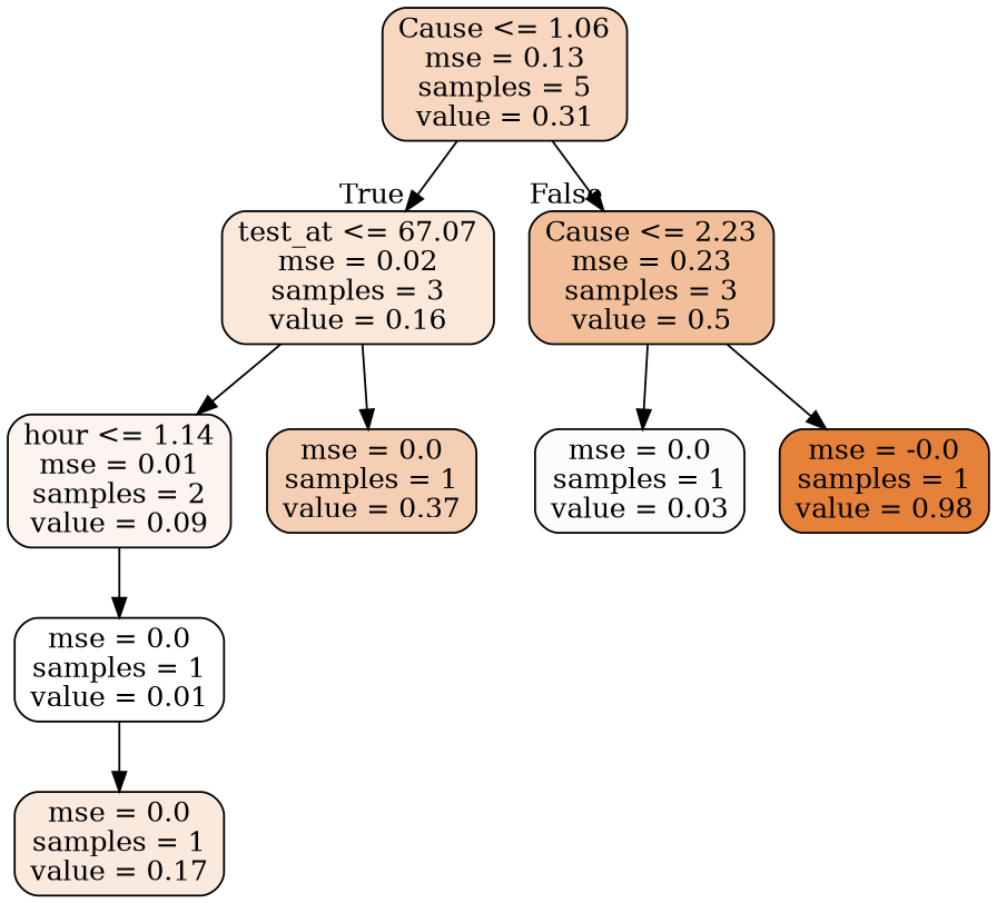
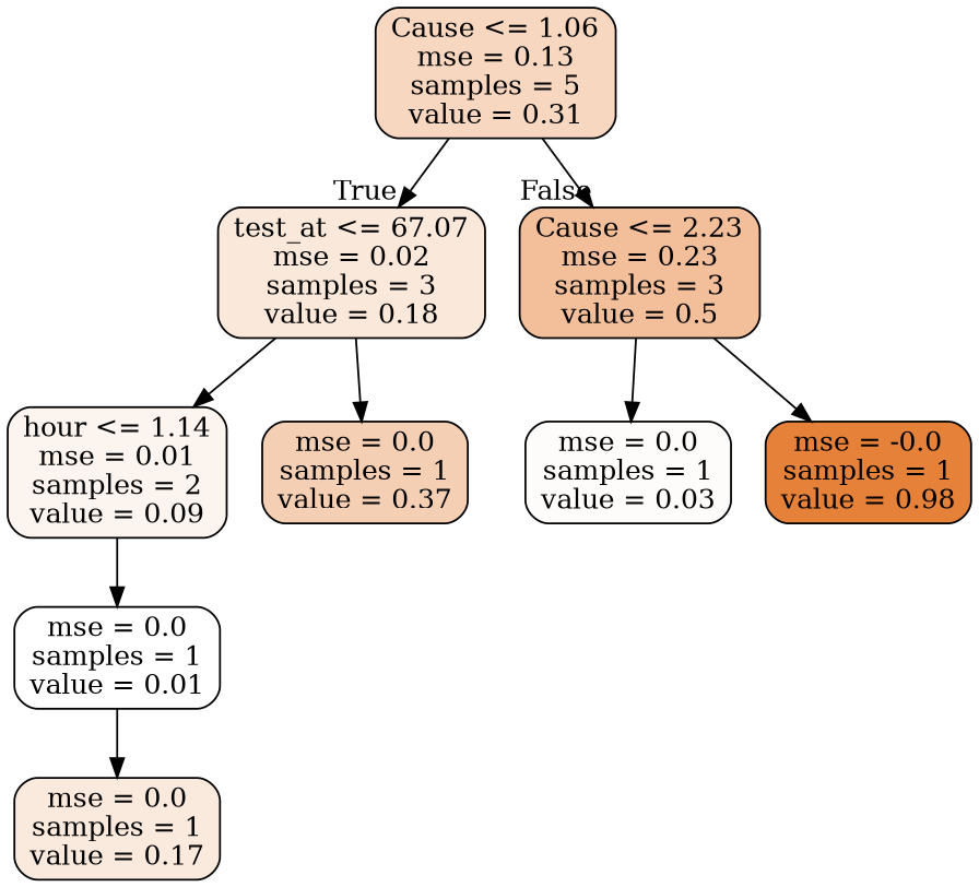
  digraph {
    fontname="DejaVu Serif"
    node [color=black fontname="DejaVu Serif" shape=box style="filled, rounded"]
    edge [fontname="DejaVu Serif"]
    n1 [fillcolor="#e5813950" label="Cause <= 1.06\nmse = 0.13\nsamples = 5\nvalue = 0.31"]
-   n2 [fillcolor="#e581392e" label="test_at <= 67.07\nmse = 0.02\nsamples = 3\nvalue = 0.16"]
+   n2 [fillcolor="#e581392e" label="test_at <= 67.07\nmse = 0.02\nsamples = 3\nvalue = 0.18"]
    n3 [fillcolor="#e5813982" label="Cause <= 2.23\nmse = 0.23\nsamples = 3\nvalue = 0.5"]
    n4 [fillcolor="#e5813915" label="hour <= 1.14\nmse = 0.01\nsamples = 2\nvalue = 0.09"]
    n5 [fillcolor="#e5813960" label="mse = 0.0\nsamples = 1\nvalue = 0.37"]
    n6 [fillcolor="#e5813905" label="mse = 0.0\nsamples = 1\nvalue = 0.03"]
    n7 [fillcolor="#e58139ff" label="mse = -0.0\nsamples = 1\nvalue = 0.98"]
    n8 [fillcolor="#e5813900" label="mse = 0.0\nsamples = 1\nvalue = 0.01"]
    n9 [fillcolor="#e581392b" label="mse = 0.0\nsamples = 1\nvalue = 0.17"]
    n1 -> n2 [headlabel=True labelangle=45 labeldistance=2.5]
    n1 -> n3 [headlabel=False labelangle=-45 labeldistance=2.5]
    n2 -> n4
    n2 -> n5
    n3 -> n6
    n3 -> n7
    n4 -> n8
    n8 -> n9
  }
